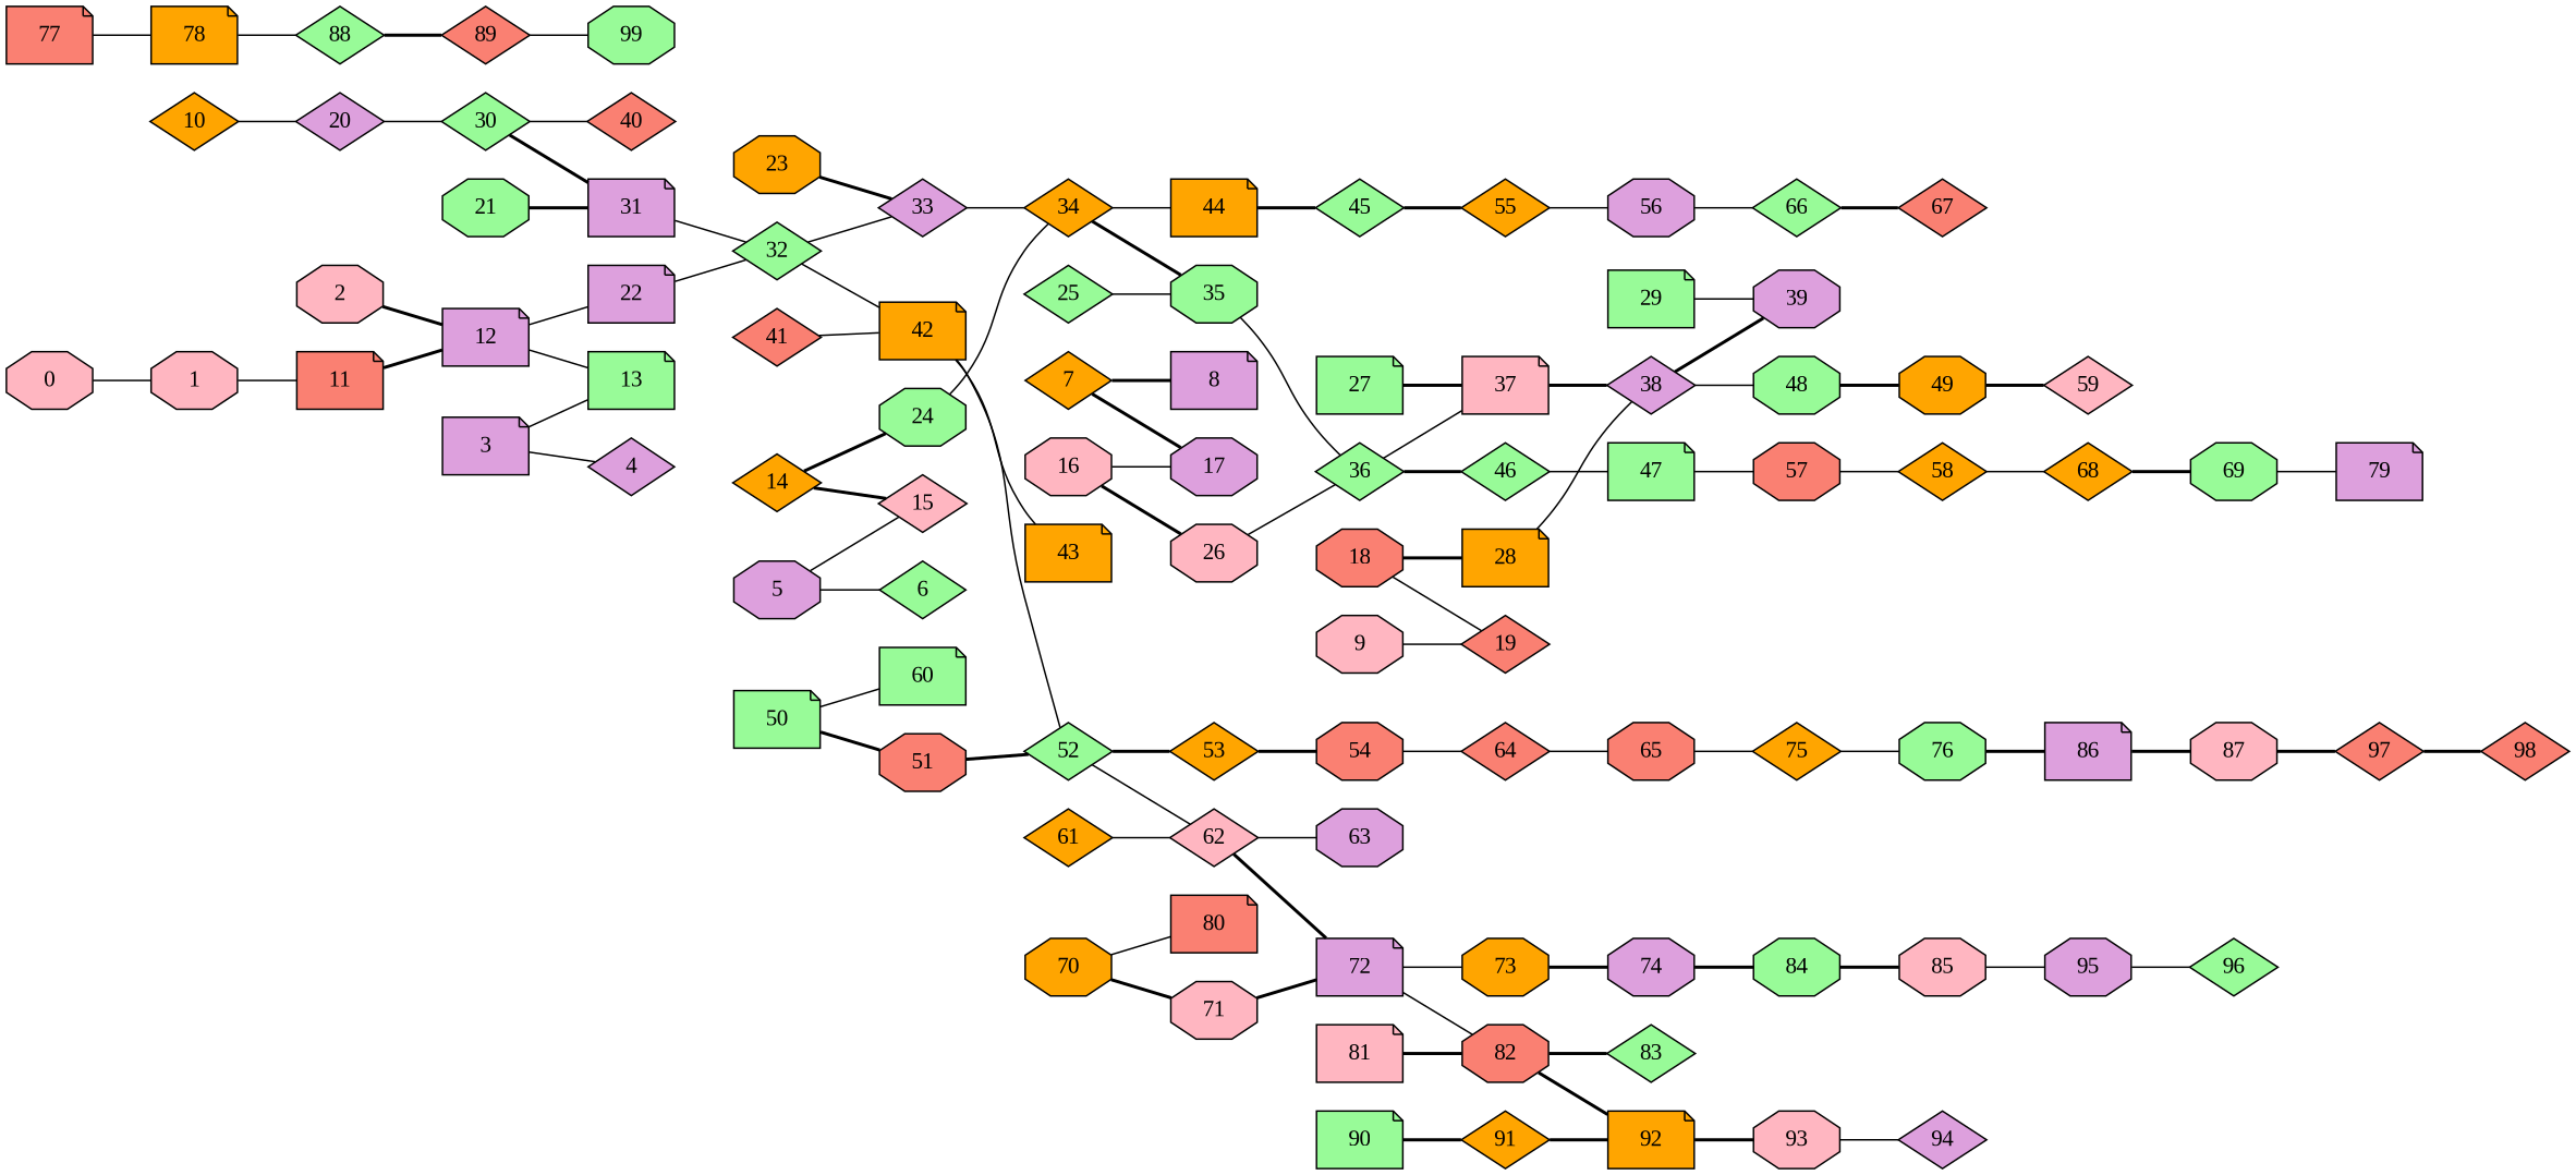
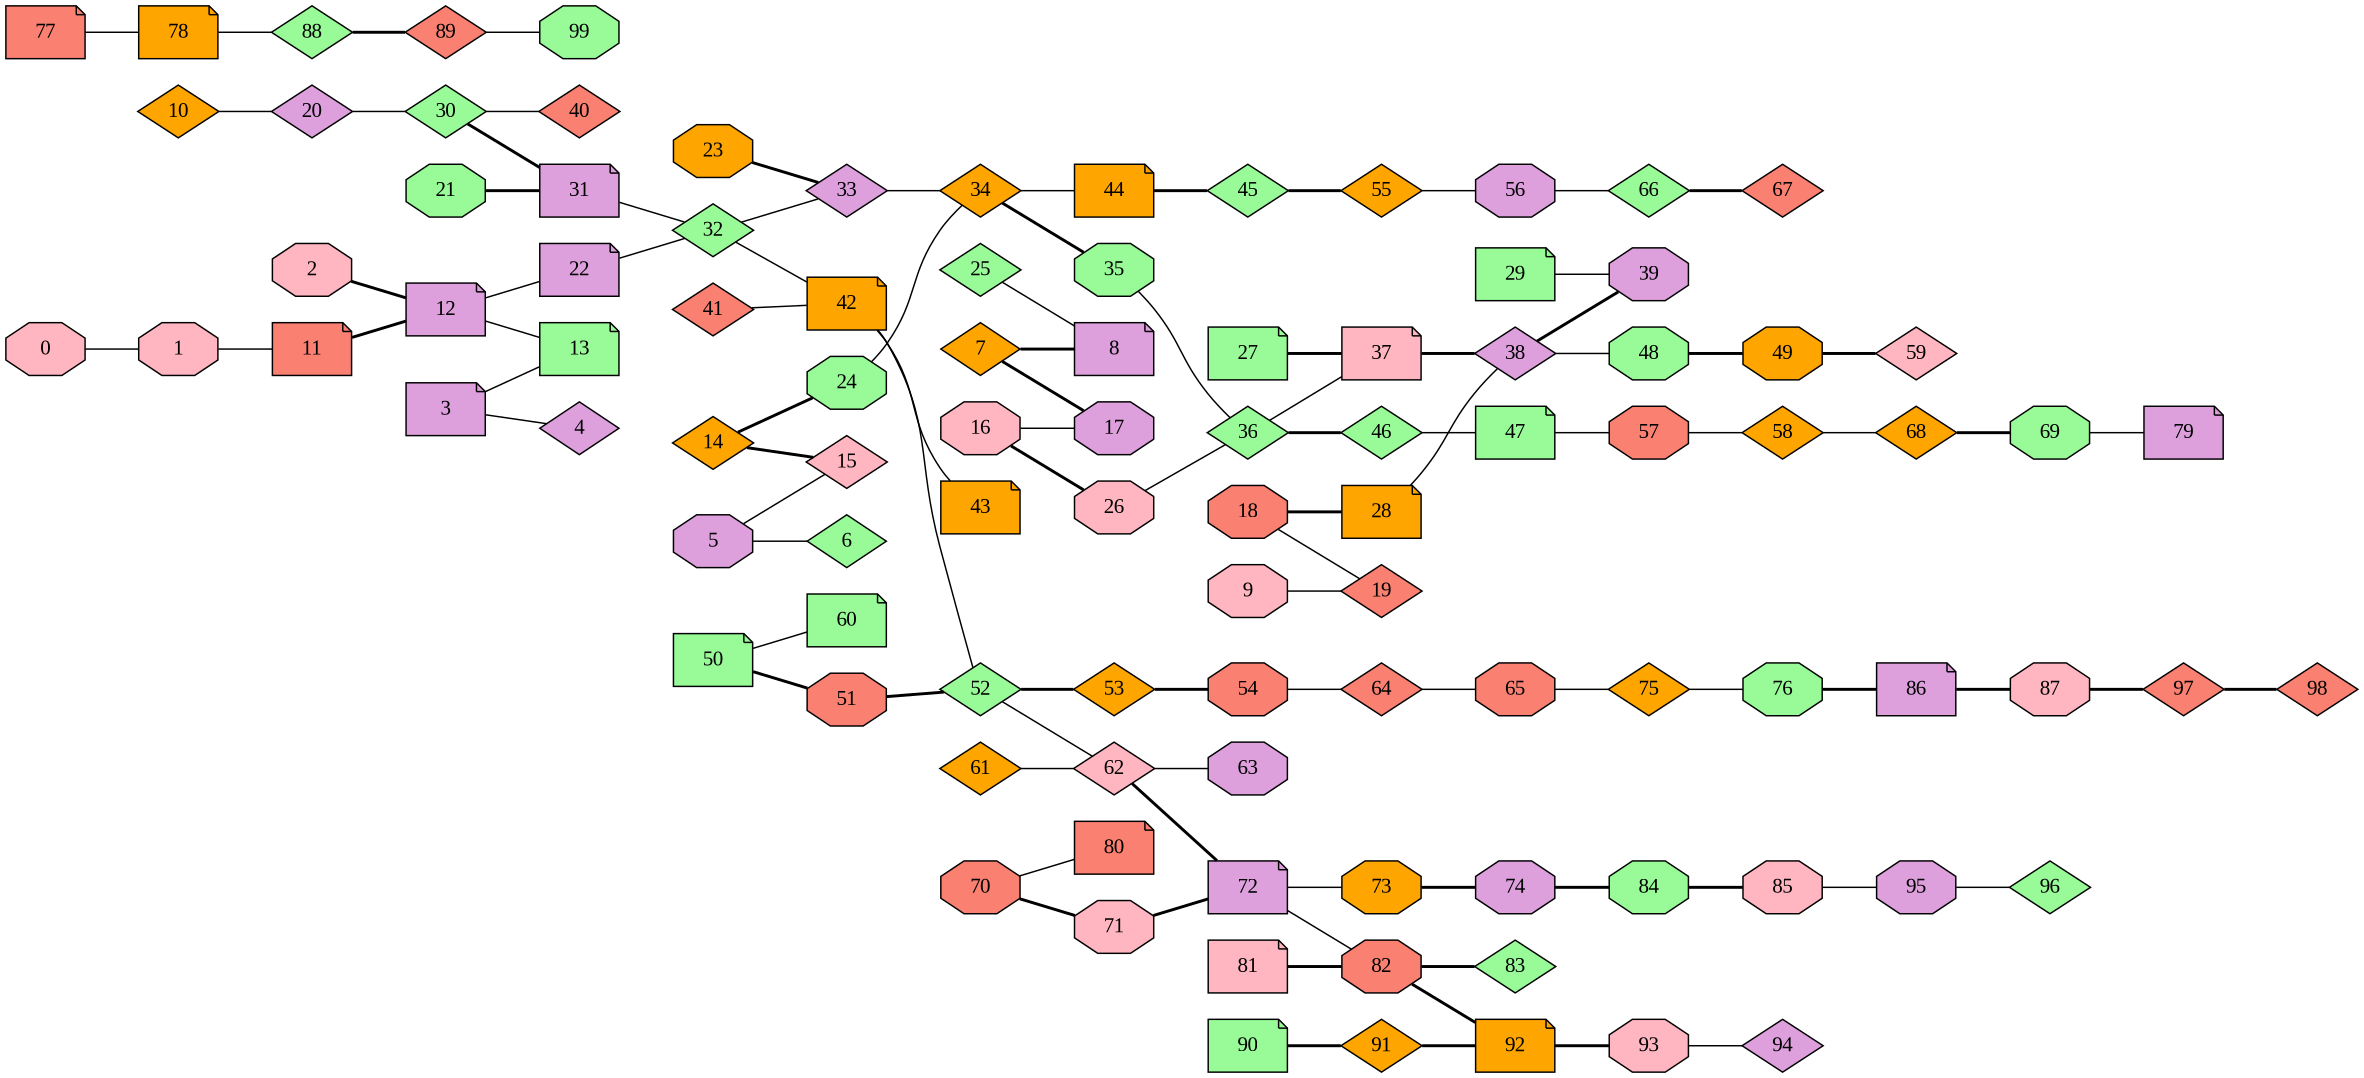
  graph {
    fontname="Liberation Serif"
    rankdir=LR
    node [fillcolor=palegreen fontname="Liberation Serif" shape=diamond style=filled]
    edge [fontname="Liberation Serif" style=solid]
    33 [fillcolor=plum]
    32
    42 [fillcolor=orange shape=note]
    34 [fillcolor=orange]
    43 [fillcolor=orange shape=note]
    52
    22 [fillcolor=plum shape=note]
    31 [fillcolor=plum shape=note]
    35 [shape=octagon]
    44 [fillcolor=orange shape=note]
    53 [fillcolor=orange]
    62 [fillcolor=lightpink]
    41 [fillcolor=salmon]
    54 [fillcolor=salmon shape=octagon]
    63 [fillcolor=plum shape=octagon]
    72 [fillcolor=plum shape=note]
    23 [fillcolor=orange shape=octagon]
    36
    45
    21 [shape=octagon]
    30
    40 [fillcolor=salmon]
    12 [fillcolor=plum shape=note]
    13 [shape=note]
    2 [fillcolor=lightpink shape=octagon]
    11 [fillcolor=salmon shape=note]
    20 [fillcolor=plum]
    24 [shape=octagon]
    37 [fillcolor=lightpink shape=note]
    46
    55 [fillcolor=orange]
    51 [fillcolor=salmon shape=octagon]
    64 [fillcolor=salmon]
    73 [fillcolor=orange shape=octagon]
    82 [fillcolor=salmon shape=octagon]
    61 [fillcolor=orange]
    74 [fillcolor=plum shape=octagon]
    83
    92 [fillcolor=orange shape=note]
    65 [fillcolor=salmon shape=octagon]
    50 [shape=note]
    60 [shape=note]
    56 [fillcolor=plum shape=octagon]
    25
    38 [fillcolor=plum]
    47 [shape=note]
    14 [fillcolor=orange]
    15 [fillcolor=lightpink]
    10 [fillcolor=orange]
    3 [fillcolor=plum shape=note]
    4 [fillcolor=plum]
    1 [fillcolor=lightpink shape=octagon]
    0 [fillcolor=lightpink shape=octagon]
    26 [fillcolor=lightpink shape=octagon]
    39 [fillcolor=plum shape=octagon]
    48 [shape=octagon]
    57 [fillcolor=salmon shape=octagon]
    66
    75 [fillcolor=orange]
    71 [fillcolor=lightpink shape=octagon]
    84 [shape=octagon]
    93 [fillcolor=lightpink shape=octagon]
    81 [fillcolor=lightpink shape=note]
    94 [fillcolor=plum]
    85 [fillcolor=lightpink shape=octagon]
-   70 [fillcolor=orange shape=octagon]
+   70 [fillcolor=salmon shape=octagon]
    80 [fillcolor=salmon shape=note]
    76 [shape=octagon]
    67 [fillcolor=salmon]
    58 [fillcolor=orange]
    27 [shape=note]
    49 [fillcolor=orange shape=octagon]
    16 [fillcolor=lightpink shape=octagon]
    17 [fillcolor=plum shape=octagon]
    5 [fillcolor=plum shape=octagon]
    6
    28 [fillcolor=orange shape=note]
    59 [fillcolor=lightpink]
    68 [fillcolor=orange]
    86 [fillcolor=plum shape=note]
    95 [fillcolor=plum shape=octagon]
    91 [fillcolor=orange]
    90 [shape=note]
    96
    87 [fillcolor=lightpink shape=octagon]
    77 [fillcolor=salmon shape=note]
    78 [fillcolor=orange shape=note]
    69 [shape=octagon]
    29 [shape=note]
    18 [fillcolor=salmon shape=octagon]
    19 [fillcolor=salmon]
    7 [fillcolor=orange]
    8 [fillcolor=plum shape=note]
    79 [fillcolor=plum shape=note]
    88
    97 [fillcolor=salmon]
    98 [fillcolor=salmon]
    89 [fillcolor=salmon]
    9 [fillcolor=lightpink shape=octagon]
    99 [shape=octagon]
    33 -- 34
    32 -- 33
    32 -- 42
    42 -- 43
    42 -- 52
    34 -- 35 [style=bold]
    34 -- 44
    52 -- 53 [style=bold]
    52 -- 62
    22 -- 32
    31 -- 32
    35 -- 36
    44 -- 45 [style=bold]
    53 -- 54 [style=bold]
    62 -- 63
    62 -- 72 [style=bold]
    41 -- 42
    54 -- 64
    72 -- 73
    72 -- 82
    23 -- 33 [style=bold]
    36 -- 37
    36 -- 46 [style=bold]
    45 -- 55 [style=bold]
    21 -- 31 [style=bold]
    30 -- 31 [style=bold]
    30 -- 40
    12 -- 22
    12 -- 13
    2 -- 12 [style=bold]
    11 -- 12 [style=bold]
    20 -- 30
    24 -- 34
    37 -- 38 [style=bold]
    46 -- 47
    55 -- 56
    51 -- 52 [style=bold]
    64 -- 65
    73 -- 74 [style=bold]
    82 -- 83 [style=bold]
    82 -- 92 [style=bold]
    61 -- 62
    74 -- 84 [style=bold]
    92 -- 93 [style=bold]
    65 -- 75
    50 -- 51 [style=bold]
    50 -- 60
    56 -- 66
-   25 -- 35
+   25 -- 8
    38 -- 39 [style=bold]
    38 -- 48
    47 -- 57
    14 -- 24 [style=bold]
    14 -- 15 [style=bold]
    10 -- 20
    3 -- 13
    3 -- 4
    1 -- 11
    0 -- 1
    26 -- 36
    48 -- 49 [style=bold]
    57 -- 58
    66 -- 67 [style=bold]
    75 -- 76
    71 -- 72 [style=bold]
    84 -- 85 [style=bold]
    93 -- 94
    81 -- 82 [style=bold]
    85 -- 95
    70 -- 71 [style=bold]
    70 -- 80
    76 -- 86 [style=bold]
    58 -- 68
    27 -- 37 [style=bold]
    49 -- 59 [style=bold]
    16 -- 26 [style=bold]
    16 -- 17
    5 -- 15
    5 -- 6
    28 -- 38
    68 -- 69 [style=bold]
    86 -- 87 [style=bold]
    95 -- 96
    91 -- 92 [style=bold]
    90 -- 91 [style=bold]
    87 -- 97 [style=bold]
    77 -- 78
    78 -- 88
    69 -- 79
    29 -- 39
    18 -- 28 [style=bold]
    18 -- 19
    7 -- 17 [style=bold]
    7 -- 8 [style=bold]
    88 -- 89 [style=bold]
    97 -- 98 [style=bold]
    89 -- 99
    9 -- 19
  }
